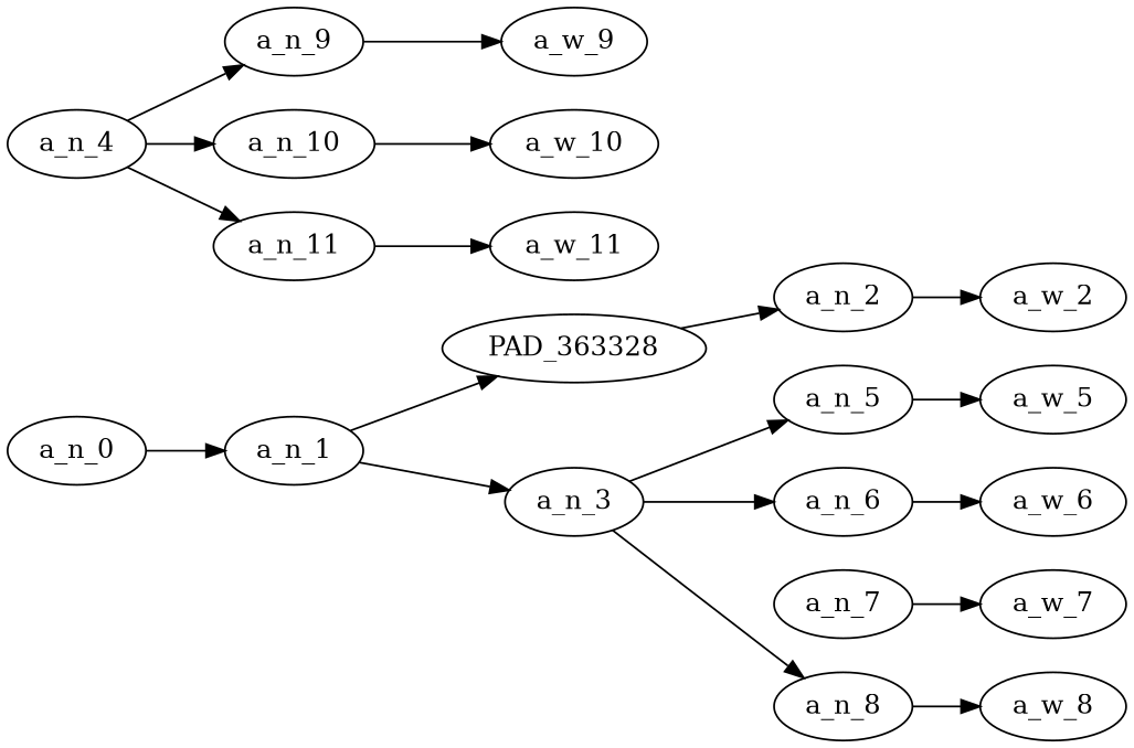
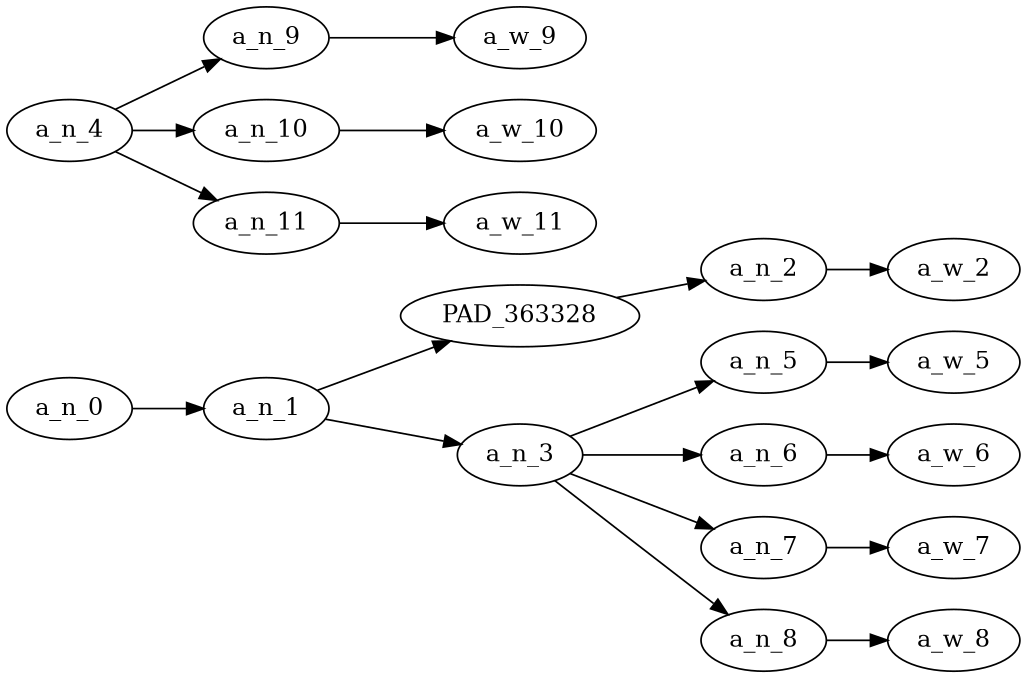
  strict digraph {
    rankdir=LR
    node [div_dir=1 index=0 level=1 text_span="[0]" value=0.09608191]
    a_n_0 [level=4 text_span="[0, 1, 2, 3, 4, 5, 6, 7]" value=0.99999998]
    a_n_1 [level=3 text_span="[0, 1, 2, 3, 4, 5, 6, 7]" value=0.99866563]
    PAD_363328 [level=2]
    a_n_3 [index=1 level=2 text_span="[1, 2, 3, 4]" value=0.50360545]
    a_n_2
    a_n_5 [div_dir=-1 index=1 text_span="[1]" value=0.06152059]
    a_n_6 [index=2 text_span="[2]" value=0.08572895]
    a_n_7 [index=3 text_span="[3]" value=0.22888437]
    a_n_8 [index=4 text_span="[4]" value=0.12710667]
    a_n_4 [index=2 level=2 text_span="[5, 6, 7]" value=0.39764392]
    a_n_9 [index=5 text_span="[5]" value=0.06221993]
    a_n_10 [index=6 text_span="[6]" value=0.23372391]
    a_n_11 [index=7 text_span="[7]" value=0.10028445]
    a_w_2 [div_dir=0 level=0 value=shut]
    a_w_5 [div_dir=0 index=1 level=0 text_span="[1]" value=this]
    a_w_6 [div_dir=0 index=2 level=0 text_span="[2]" value=billionaire]
    a_w_7 [div_dir=0 index=3 level=0 text_span="[3]" value=bugatti]
    a_w_8 [div_dir=0 index=4 level=0 text_span="[4]" value=brick]
    a_w_9 [div_dir=0 index=5 level=0 text_span="[5]" value=this1]
    a_w_10 [div_dir=0 index=6 level=0 text_span="[6]" value=nigger]
    a_w_11 [div_dir=0 index=7 level=0 text_span="[7]" value=pole]
    a_n_0 -> a_n_1
    a_n_1 -> PAD_363328
    a_n_1 -> a_n_3
    PAD_363328 -> a_n_2
    a_n_3 -> a_n_5
    a_n_3 -> a_n_6
+   a_n_3 -> a_n_7
    a_n_3 -> a_n_8
    a_n_2 -> a_w_2
    a_n_5 -> a_w_5
    a_n_6 -> a_w_6
    a_n_7 -> a_w_7
    a_n_8 -> a_w_8
    a_n_4 -> a_n_9
    a_n_4 -> a_n_10
    a_n_4 -> a_n_11
    a_n_9 -> a_w_9
    a_n_10 -> a_w_10
    a_n_11 -> a_w_11
  }
